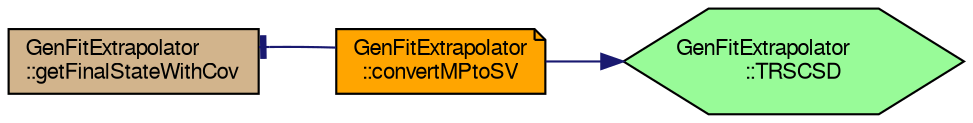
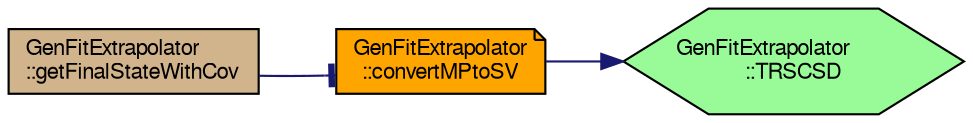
  digraph {
    rankdir=LR
    node [color=black fontname=FreeSans fontsize=10 style=filled]
    edge [color=midnightblue fontname=FreeSans fontsize=10 labelfontname=FreeSans labelfontsize=10 style=solid]
    n1 [fillcolor=tan fontcolor=black height=0.2 label="GenFitExtrapolator\l::getFinalStateWithCov" shape=box width=0.4]
    n2 [fillcolor=orange height=0.2 label="GenFitExtrapolator\l::convertMPtoSV" shape=note width=0.4]
    n3 [fillcolor=palegreen height=0.2 label="GenFitExtrapolator\l::TRSCSD" shape=hexagon width=0.4]
-   n2 -> n1 [arrowhead=tee]
+   n1 -> n2 [arrowhead=tee]
    n2 -> n3 [arrowhead=normal]
  }
